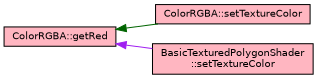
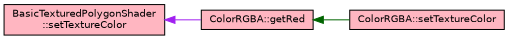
  digraph {
    rankdir=LR
    node [color=black fillcolor=lightpink fontname=Helvetica fontsize=10 shape=record style=filled]
    edge [dir=back fontname=Helvetica fontsize=10 labelfontname=Helvetica labelfontsize=10 style=solid]
    n1 [fontcolor=black height=0.2 label="ColorRGBA::getRed" width=0.4]
    n2 [height=0.2 label="ColorRGBA::setTextureColor" width=0.4]
    n3 [height=0.2 label="BasicTexturedPolygonShader\l::setTextureColor" width=0.4]
    n1 -> n2 [color=darkgreen]
-   n1 -> n3 [color=purple]
+   n3 -> n1 [color=purple]
  }
